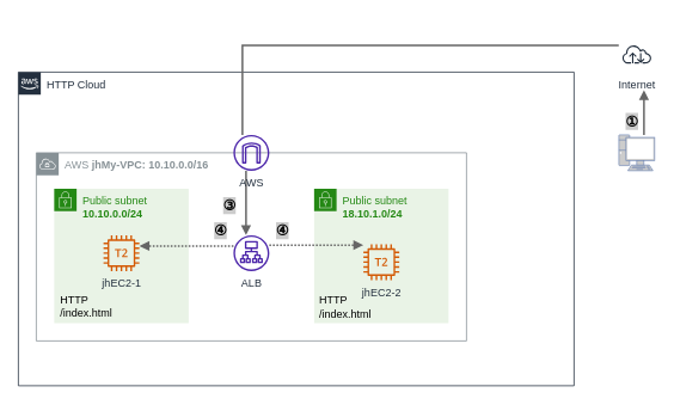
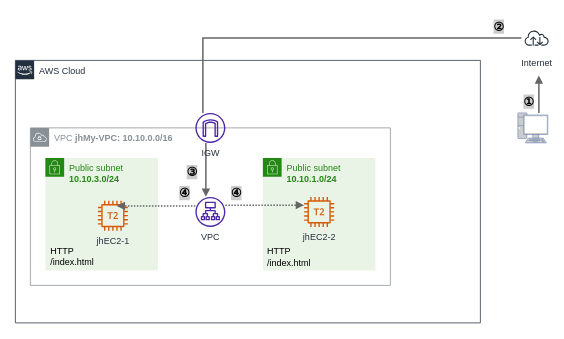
  <mxCell id="0" />
  <mxCell id="1" parent="0" />
- <mxCell id="2" value="HTTP Cloud" style="points=[[0,0],[0.25,0],[0.5,0],[0.75,0],[1,0],[1,0.25],[1,0.5],[1,0.75],[1,1],[0.75,1],[0.5,1],[0.25,1],[0,1],[0,0.75],[0,0.5],[0,0.25]];outlineConnect=0;gradientColor=none;html=1;whiteSpace=wrap;fontSize=12;fontStyle=0;container=1;pointerEvents=0;collapsible=0;recursiveResize=0;shape=mxgraph.aws4.group;grIcon=mxgraph.aws4.group_aws_cloud_alt;strokeColor=#232F3E;fillColor=none;verticalAlign=top;align=left;spacingLeft=30;fontColor=#232F3E;dashed=0;" vertex="1" parent="1"><mxGeometry x="20" y="80" width="620" height="350" as="geometry" /></mxCell>
- <mxCell id="3" value="AWS &lt;b&gt;jhMy-VPC: 10.10.0.0/16&lt;/b&gt;" style="sketch=0;outlineConnect=0;gradientColor=none;html=1;whiteSpace=wrap;fontSize=12;fontStyle=0;shape=mxgraph.aws4.group;grIcon=mxgraph.aws4.group_vpc;strokeColor=#879196;fillColor=none;verticalAlign=top;align=left;spacingLeft=30;fontColor=#879196;dashed=0;" vertex="1" parent="2"><mxGeometry x="20" y="90" width="480" height="210" as="geometry" /></mxCell>
- <mxCell id="4" value="Public subnet&lt;br&gt;&lt;b&gt;10.10.0.0/24&lt;/b&gt;" style="points=[[0,0],[0.25,0],[0.5,0],[0.75,0],[1,0],[1,0.25],[1,0.5],[1,0.75],[1,1],[0.75,1],[0.5,1],[0.25,1],[0,1],[0,0.75],[0,0.5],[0,0.25]];outlineConnect=0;gradientColor=none;html=1;whiteSpace=wrap;fontSize=12;fontStyle=0;container=1;pointerEvents=0;collapsible=0;recursiveResize=0;shape=mxgraph.aws4.group;grIcon=mxgraph.aws4.group_security_group;grStroke=0;strokeColor=#248814;fillColor=#E9F3E6;verticalAlign=top;align=left;spacingLeft=30;fontColor=#248814;dashed=0;" vertex="1" parent="2"><mxGeometry x="40" y="130" width="150" height="150" as="geometry" /></mxCell>
- <mxCell id="5" value="jhEC2-1" style="sketch=0;outlineConnect=0;fontColor=#232F3E;gradientColor=none;fillColor=#D45B07;strokeColor=none;dashed=0;verticalLabelPosition=bottom;verticalAlign=top;align=center;html=1;fontSize=12;fontStyle=0;aspect=fixed;pointerEvents=1;shape=mxgraph.aws4.t2_instance;" vertex="1" parent="4"><mxGeometry x="55" y="52" width="40" height="40" as="geometry" /></mxCell>
- <mxCell id="6" value="Public subnet&lt;br&gt;&lt;b&gt;18.10.1.0/24&lt;/b&gt;" style="points=[[0,0],[0.25,0],[0.5,0],[0.75,0],[1,0],[1,0.25],[1,0.5],[1,0.75],[1,1],[0.75,1],[0.5,1],[0.25,1],[0,1],[0,0.75],[0,0.5],[0,0.25]];outlineConnect=0;gradientColor=none;html=1;whiteSpace=wrap;fontSize=12;fontStyle=0;container=1;pointerEvents=0;collapsible=0;recursiveResize=0;shape=mxgraph.aws4.group;grIcon=mxgraph.aws4.group_security_group;grStroke=0;strokeColor=#248814;fillColor=#E9F3E6;verticalAlign=top;align=left;spacingLeft=30;fontColor=#248814;dashed=0;" vertex="1" parent="2"><mxGeometry x="330" y="130" width="150" height="150" as="geometry" /></mxCell>
- <mxCell id="7" value="jhEC2-2" style="sketch=0;outlineConnect=0;fontColor=#232F3E;gradientColor=none;fillColor=#D45B07;strokeColor=none;dashed=0;verticalLabelPosition=bottom;verticalAlign=top;align=center;html=1;fontSize=12;fontStyle=0;aspect=fixed;pointerEvents=1;shape=mxgraph.aws4.t2_instance;" vertex="1" parent="6"><mxGeometry x="55" y="62" width="40" height="40" as="geometry" /></mxCell>
+ <mxCell id="2" value="AWS Cloud" style="points=[[0,0],[0.25,0],[0.5,0],[0.75,0],[1,0],[1,0.25],[1,0.5],[1,0.75],[1,1],[0.75,1],[0.5,1],[0.25,1],[0,1],[0,0.75],[0,0.5],[0,0.25]];outlineConnect=0;gradientColor=none;html=1;whiteSpace=wrap;fontSize=12;fontStyle=0;container=1;pointerEvents=0;collapsible=0;recursiveResize=0;shape=mxgraph.aws4.group;grIcon=mxgraph.aws4.group_aws_cloud_alt;strokeColor=#232F3E;fillColor=none;verticalAlign=top;align=left;spacingLeft=30;fontColor=#232F3E;dashed=0;" vertex="1" parent="1"><mxGeometry x="20" y="80" width="620" height="350" as="geometry" /></mxCell>
+ <mxCell id="3" value="VPC &lt;b&gt;jhMy-VPC: 10.10.0.0/16&lt;/b&gt;" style="sketch=0;outlineConnect=0;gradientColor=none;html=1;whiteSpace=wrap;fontSize=12;fontStyle=0;shape=mxgraph.aws4.group;grIcon=mxgraph.aws4.group_vpc;strokeColor=#879196;fillColor=none;verticalAlign=top;align=left;spacingLeft=30;fontColor=#879196;dashed=0;" vertex="1" parent="2"><mxGeometry x="20" y="90" width="480" height="210" as="geometry" /></mxCell>
+ <mxCell id="4" value="Public subnet&lt;br&gt;&lt;b&gt;10.10.3.0/24&lt;/b&gt;" style="points=[[0,0],[0.25,0],[0.5,0],[0.75,0],[1,0],[1,0.25],[1,0.5],[1,0.75],[1,1],[0.75,1],[0.5,1],[0.25,1],[0,1],[0,0.75],[0,0.5],[0,0.25]];outlineConnect=0;gradientColor=none;html=1;whiteSpace=wrap;fontSize=12;fontStyle=0;container=1;pointerEvents=0;collapsible=0;recursiveResize=0;shape=mxgraph.aws4.group;grIcon=mxgraph.aws4.group_security_group;grStroke=0;strokeColor=#248814;fillColor=#E9F3E6;verticalAlign=top;align=left;spacingLeft=30;fontColor=#248814;dashed=0;" vertex="1" parent="2"><mxGeometry x="40" y="130" width="150" height="150" as="geometry" /></mxCell>
+ <mxCell id="5" value="jhEC2-1" style="sketch=0;outlineConnect=0;fontColor=#232F3E;gradientColor=none;fillColor=#D45B07;strokeColor=none;dashed=0;verticalLabelPosition=bottom;verticalAlign=top;align=center;html=1;fontSize=12;fontStyle=0;aspect=fixed;pointerEvents=1;shape=mxgraph.aws4.t2_instance;" vertex="1" parent="4"><mxGeometry x="70" y="57" width="40" height="40" as="geometry" /></mxCell>
+ <mxCell id="6" value="Public subnet&lt;br&gt;&lt;b&gt;10.10.1.0/24&lt;/b&gt;" style="points=[[0,0],[0.25,0],[0.5,0],[0.75,0],[1,0],[1,0.25],[1,0.5],[1,0.75],[1,1],[0.75,1],[0.5,1],[0.25,1],[0,1],[0,0.75],[0,0.5],[0,0.25]];outlineConnect=0;gradientColor=none;html=1;whiteSpace=wrap;fontSize=12;fontStyle=0;container=1;pointerEvents=0;collapsible=0;recursiveResize=0;shape=mxgraph.aws4.group;grIcon=mxgraph.aws4.group_security_group;grStroke=0;strokeColor=#248814;fillColor=#E9F3E6;verticalAlign=top;align=left;spacingLeft=30;fontColor=#248814;dashed=0;" vertex="1" parent="2"><mxGeometry x="330" y="130" width="150" height="150" as="geometry" /></mxCell>
+ <mxCell id="7" value="jhEC2-2" style="sketch=0;outlineConnect=0;fontColor=#232F3E;gradientColor=none;fillColor=#D45B07;strokeColor=none;dashed=0;verticalLabelPosition=bottom;verticalAlign=top;align=center;html=1;fontSize=12;fontStyle=0;aspect=fixed;pointerEvents=1;shape=mxgraph.aws4.t2_instance;" vertex="1" parent="6"><mxGeometry x="55" y="52" width="40" height="40" as="geometry" /></mxCell>
  <mxCell id="8" value="HTTP&lt;br&gt;&lt;div style=&quot;&quot;&gt;&lt;span style=&quot;background-color: initial;&quot;&gt;/index.html&lt;/span&gt;&lt;/div&gt;" style="text;html=1;strokeColor=none;fillColor=none;align=left;verticalAlign=middle;whiteSpace=wrap;rounded=0;fontSize=12;" vertex="1" parent="6"><mxGeometry x="4" y="117" width="70" height="30" as="geometry" /></mxCell>
  <mxCell id="9" style="edgeStyle=orthogonalEdgeStyle;rounded=0;orthogonalLoop=1;jettySize=auto;html=1;strokeWidth=2;fontSize=12;startArrow=none;startFill=0;endArrow=block;endFill=1;fillColor=#f5f5f5;strokeColor=#666666;dashed=1;dashPattern=1 1;" edge="1" parent="2"><mxGeometry relative="1" as="geometry"><mxPoint x="240" y="194" as="sourcePoint" /><mxPoint x="135" y="194" as="targetPoint" /></mxGeometry></mxCell>
  <mxCell id="10" style="edgeStyle=orthogonalEdgeStyle;rounded=0;orthogonalLoop=1;jettySize=auto;html=1;strokeWidth=2;fontSize=12;startArrow=none;startFill=0;endArrow=block;endFill=1;fillColor=#f5f5f5;strokeColor=#666666;dashed=1;dashPattern=1 1;" edge="1" parent="2"><mxGeometry relative="1" as="geometry"><mxPoint x="280" y="193" as="sourcePoint" /><mxPoint x="385" y="193" as="targetPoint" /></mxGeometry></mxCell>
- <mxCell id="11" value="ALB" style="sketch=0;outlineConnect=0;fontColor=#232F3E;gradientColor=none;fillColor=#4D27AA;strokeColor=none;dashed=0;verticalLabelPosition=bottom;verticalAlign=top;align=center;html=1;fontSize=12;fontStyle=0;aspect=fixed;pointerEvents=1;shape=mxgraph.aws4.application_load_balancer;" vertex="1" parent="2"><mxGeometry x="240" y="182" width="40" height="40" as="geometry" /></mxCell>
+ <mxCell id="11" value="VPC" style="sketch=0;outlineConnect=0;fontColor=#232F3E;gradientColor=none;fillColor=#4D27AA;strokeColor=none;dashed=0;verticalLabelPosition=bottom;verticalAlign=top;align=center;html=1;fontSize=12;fontStyle=0;aspect=fixed;pointerEvents=1;shape=mxgraph.aws4.application_load_balancer;" vertex="1" parent="2"><mxGeometry x="240" y="182" width="40" height="40" as="geometry" /></mxCell>
  <mxCell id="12" style="edgeStyle=orthogonalEdgeStyle;rounded=0;orthogonalLoop=1;jettySize=auto;html=1;strokeWidth=2;fontSize=12;startArrow=none;startFill=0;endArrow=block;endFill=1;fillColor=#f5f5f5;strokeColor=#666666;" edge="1" parent="2"><mxGeometry relative="1" as="geometry"><mxPoint x="254" y="110.0" as="sourcePoint" /><mxPoint x="254" y="182.0" as="targetPoint" /></mxGeometry></mxCell>
- <mxCell id="13" value="AWS" style="sketch=0;outlineConnect=0;fontColor=#232F3E;gradientColor=none;fillColor=#4D27AA;strokeColor=none;dashed=0;verticalLabelPosition=bottom;verticalAlign=top;align=center;html=1;fontSize=12;fontStyle=0;aspect=fixed;pointerEvents=1;shape=mxgraph.aws4.internet_gateway;" vertex="1" parent="2"><mxGeometry x="240" y="70" width="40" height="40" as="geometry" /></mxCell>
+ <mxCell id="13" value="IGW" style="sketch=0;outlineConnect=0;fontColor=#232F3E;gradientColor=none;fillColor=#4D27AA;strokeColor=none;dashed=0;verticalLabelPosition=bottom;verticalAlign=top;align=center;html=1;fontSize=12;fontStyle=0;aspect=fixed;pointerEvents=1;shape=mxgraph.aws4.internet_gateway;" vertex="1" parent="2"><mxGeometry x="240" y="70" width="40" height="40" as="geometry" /></mxCell>
  <mxCell id="14" value="HTTP&lt;br&gt;&lt;div style=&quot;&quot;&gt;&lt;span style=&quot;background-color: initial;&quot;&gt;/index.html&lt;/span&gt;&lt;/div&gt;" style="text;html=1;strokeColor=none;fillColor=none;align=left;verticalAlign=middle;whiteSpace=wrap;rounded=0;fontSize=12;" vertex="1" parent="2"><mxGeometry x="45" y="246" width="70" height="30" as="geometry" /></mxCell>
  <mxCell id="15" value="④" style="text;html=1;strokeColor=none;fillColor=none;align=center;verticalAlign=middle;whiteSpace=wrap;rounded=0;labelBackgroundColor=#CCCCCC;fontSize=16;fontStyle=1" vertex="1" parent="2"><mxGeometry x="280" y="162" width="30" height="30" as="geometry" /></mxCell>
  <mxCell id="16" value="④" style="text;html=1;strokeColor=none;fillColor=none;align=center;verticalAlign=middle;whiteSpace=wrap;rounded=0;labelBackgroundColor=#CCCCCC;fontSize=16;fontStyle=1" vertex="1" parent="2"><mxGeometry x="211" y="162" width="30" height="30" as="geometry" /></mxCell>
  <mxCell id="17" style="edgeStyle=orthogonalEdgeStyle;rounded=0;orthogonalLoop=1;jettySize=auto;html=1;strokeWidth=2;fontSize=12;startArrow=none;startFill=0;endArrow=none;endFill=1;fillColor=#f5f5f5;strokeColor=#666666;" edge="1" parent="1" source="18" target="13"><mxGeometry relative="1" as="geometry"><Array as="points"><mxPoint x="270" y="50" /></Array></mxGeometry></mxCell>
- <mxCell id="18" value="Internet" style="sketch=0;outlineConnect=0;fontColor=#232F3E;gradientColor=none;strokeColor=#232F3E;fillColor=#ffffff;dashed=0;verticalLabelPosition=bottom;verticalAlign=top;align=center;html=1;fontSize=12;fontStyle=0;aspect=fixed;shape=mxgraph.aws4.resourceIcon;resIcon=mxgraph.aws4.internet;" vertex="1" parent="1"><mxGeometry x="690" y="40" width="40" height="40" as="geometry" /></mxCell>
+ <mxCell id="18" value="Internet" style="sketch=0;outlineConnect=0;fontColor=#232F3E;gradientColor=none;strokeColor=#232F3E;fillColor=#ffffff;dashed=0;verticalLabelPosition=bottom;verticalAlign=top;align=center;html=1;fontSize=12;fontStyle=0;aspect=fixed;shape=mxgraph.aws4.resourceIcon;resIcon=mxgraph.aws4.internet;" vertex="1" parent="1"><mxGeometry x="695" y="30" width="40" height="40" as="geometry" /></mxCell>
  <mxCell id="19" style="edgeStyle=orthogonalEdgeStyle;rounded=0;orthogonalLoop=1;jettySize=auto;html=1;fontSize=12;startArrow=none;startFill=0;endArrow=block;endFill=1;fillColor=#f5f5f5;strokeColor=#666666;strokeWidth=2;" edge="1" parent="1"><mxGeometry relative="1" as="geometry"><mxPoint x="718" y="100" as="targetPoint" /><mxPoint x="718" y="150" as="sourcePoint" /></mxGeometry></mxCell>
  <mxCell id="20" value="" style="fontColor=#0066CC;verticalAlign=top;verticalLabelPosition=bottom;labelPosition=center;align=center;html=1;outlineConnect=0;fillColor=#CCCCCC;strokeColor=#6881B3;gradientColor=none;gradientDirection=north;strokeWidth=2;shape=mxgraph.networks.pc;fontSize=12;" vertex="1" parent="1"><mxGeometry x="690" y="150" width="40" height="40" as="geometry" /></mxCell>
  <mxCell id="21" value="①" style="text;html=1;strokeColor=none;fillColor=none;align=center;verticalAlign=middle;whiteSpace=wrap;rounded=0;labelBackgroundColor=#CCCCCC;fontSize=16;fontStyle=1" vertex="1" parent="1"><mxGeometry x="693" y="120" width="24" height="30" as="geometry" /></mxCell>
+ <mxCell id="22" value="②" style="text;html=1;strokeColor=none;fillColor=none;align=center;verticalAlign=middle;whiteSpace=wrap;rounded=0;labelBackgroundColor=#CCCCCC;fontSize=16;fontStyle=1" vertex="1" parent="1"><mxGeometry x="650" y="20" width="30" height="30" as="geometry" /></mxCell>
  <mxCell id="23" value="③" style="text;html=1;strokeColor=none;fillColor=none;align=center;verticalAlign=middle;whiteSpace=wrap;rounded=0;labelBackgroundColor=#CCCCCC;fontSize=16;fontStyle=1" vertex="1" parent="1"><mxGeometry x="241" y="214" width="30" height="30" as="geometry" /></mxCell>
